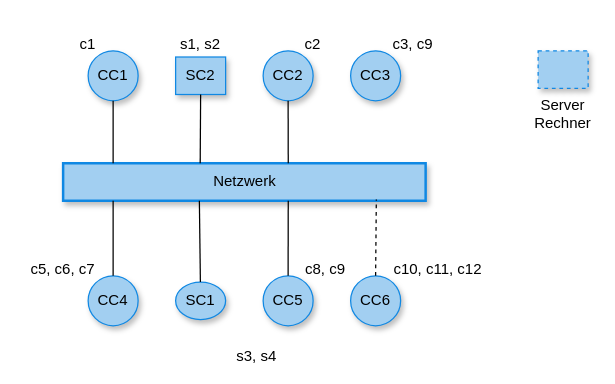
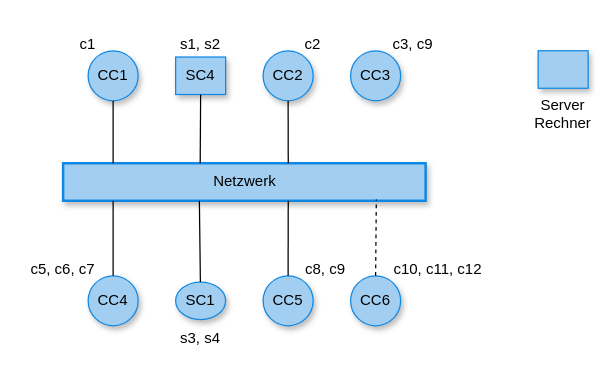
  <mxCell id="0" />
  <mxCell id="1" parent="0" />
  <mxCell id="2" value="CC1" style="ellipse;whiteSpace=wrap;html=1;aspect=fixed;fillColor=#A2CFF1;strokeColor=#1088E3;strokeWidth=1;shadow=1;gradientColor=none;" vertex="1" parent="1"><mxGeometry x="70" y="40" width="40" height="40" as="geometry" /></mxCell>
  <mxCell id="3" value="Netzwerk" style="html=1;imageAspect=0;fillColor=#a2cff1;strokeColor=#1088E3;strokeWidth=2;shadow=1;labelPosition=center;verticalLabelPosition=middle;align=center;verticalAlign=middle;" vertex="1" parent="1"><mxGeometry x="50" y="130" width="290" height="30" as="geometry" /></mxCell>
- <mxCell id="4" value="SC2" style="whiteSpace=wrap;html=1;imageAspect=0;fillColor=#A2CFF1;strokeColor=#1088E3;strokeWidth=1;shadow=1;gradientColor=none;" vertex="1" parent="1"><mxGeometry x="140" y="45" width="40" height="30" as="geometry" /></mxCell>
+ <mxCell id="4" value="SC4" style="whiteSpace=wrap;html=1;imageAspect=0;fillColor=#A2CFF1;strokeColor=#1088E3;strokeWidth=1;shadow=1;gradientColor=none;" vertex="1" parent="1"><mxGeometry x="140" y="45" width="40" height="30" as="geometry" /></mxCell>
  <mxCell id="5" value="CC2" style="ellipse;whiteSpace=wrap;html=1;aspect=fixed;fillColor=#A2CFF1;strokeColor=#1088E3;strokeWidth=1;shadow=1;gradientColor=none;" vertex="1" parent="1"><mxGeometry x="210" y="40" width="40" height="40" as="geometry" /></mxCell>
  <mxCell id="6" value="CC3" style="ellipse;whiteSpace=wrap;html=1;aspect=fixed;fillColor=#A2CFF1;strokeColor=#1088E3;strokeWidth=1;shadow=1;gradientColor=none;" vertex="1" parent="1"><mxGeometry x="280" y="40" width="40" height="40" as="geometry" /></mxCell>
  <mxCell id="7" value="CC4" style="ellipse;whiteSpace=wrap;html=1;aspect=fixed;fillColor=#A2CFF1;strokeColor=#1088E3;strokeWidth=1;shadow=1;gradientColor=none;" vertex="1" parent="1"><mxGeometry x="70" y="220" width="40" height="40" as="geometry" /></mxCell>
  <mxCell id="8" value="SC1" style="ellipse;whiteSpace=wrap;html=1;imageAspect=0;fillColor=#A2CFF1;strokeColor=#1088E3;strokeWidth=1;shadow=1;gradientColor=none;" vertex="1" parent="1"><mxGeometry x="140" y="225" width="40" height="30" as="geometry" /></mxCell>
  <mxCell id="9" value="CC5" style="ellipse;whiteSpace=wrap;html=1;aspect=fixed;fillColor=#A2CFF1;strokeColor=#1088E3;strokeWidth=1;shadow=1;gradientColor=none;" vertex="1" parent="1"><mxGeometry x="210" y="220" width="40" height="40" as="geometry" /></mxCell>
  <mxCell id="10" value="CC6" style="ellipse;whiteSpace=wrap;html=1;aspect=fixed;fillColor=#A2CFF1;strokeColor=#1088E3;strokeWidth=1;shadow=1;gradientColor=none;" vertex="1" parent="1"><mxGeometry x="280" y="220" width="40" height="40" as="geometry" /></mxCell>
  <mxCell id="11" value="c1" style="text;html=1;strokeColor=none;fillColor=none;align=center;verticalAlign=middle;whiteSpace=wrap;rounded=0;" vertex="1" parent="1"><mxGeometry x="50" y="20" width="40" height="30" as="geometry" /></mxCell>
  <mxCell id="12" value="s1, s2" style="text;html=1;strokeColor=none;fillColor=none;align=center;verticalAlign=middle;whiteSpace=wrap;rounded=0;" vertex="1" parent="1"><mxGeometry x="140" y="20" width="40" height="30" as="geometry" /></mxCell>
  <mxCell id="13" value="c2" style="text;html=1;strokeColor=none;fillColor=none;align=center;verticalAlign=middle;whiteSpace=wrap;rounded=0;" vertex="1" parent="1"><mxGeometry x="230" y="20" width="40" height="30" as="geometry" /></mxCell>
  <mxCell id="14" value="c3, c9" style="text;html=1;strokeColor=none;fillColor=none;align=center;verticalAlign=middle;whiteSpace=wrap;rounded=0;" vertex="1" parent="1"><mxGeometry x="310" y="20" width="40" height="30" as="geometry" /></mxCell>
  <mxCell id="15" value="c10, c11, c12" style="text;html=1;strokeColor=none;fillColor=none;align=center;verticalAlign=middle;whiteSpace=wrap;rounded=0;" vertex="1" parent="1"><mxGeometry x="310" y="200" width="80" height="30" as="geometry" /></mxCell>
  <mxCell id="16" value="c8, c9" style="text;html=1;strokeColor=none;fillColor=none;align=center;verticalAlign=middle;whiteSpace=wrap;rounded=0;" vertex="1" parent="1"><mxGeometry x="240" y="200" width="40" height="30" as="geometry" /></mxCell>
- <mxCell id="17" value="s3, s4" style="text;html=1;strokeColor=none;fillColor=none;align=center;verticalAlign=middle;whiteSpace=wrap;rounded=0;" vertex="1" parent="1"><mxGeometry x="185" y="270" width="40" height="30" as="geometry" /></mxCell>
+ <mxCell id="17" value="s3, s4" style="text;html=1;strokeColor=none;fillColor=none;align=center;verticalAlign=middle;whiteSpace=wrap;rounded=0;" vertex="1" parent="1"><mxGeometry x="140" y="255" width="40" height="30" as="geometry" /></mxCell>
  <mxCell id="18" value="c5, c6, c7" style="text;html=1;strokeColor=none;fillColor=none;align=center;verticalAlign=middle;whiteSpace=wrap;rounded=0;" vertex="1" parent="1"><mxGeometry x="20" y="200" width="60" height="30" as="geometry" /></mxCell>
  <mxCell id="19" value="" style="endArrow=none;html=1;rounded=0;exitX=0.138;exitY=0;exitDx=0;exitDy=0;exitPerimeter=0;" edge="1" parent="1" source="3" target="2"><mxGeometry width="50" height="50" relative="1" as="geometry"><mxPoint x="10" y="115" as="sourcePoint" /><mxPoint x="10" y="75" as="targetPoint" /></mxGeometry></mxCell>
  <mxCell id="20" value="" style="endArrow=none;html=1;rounded=0;" edge="1" parent="1" source="7"><mxGeometry width="50" height="50" relative="1" as="geometry"><mxPoint x="90" y="200" as="sourcePoint" /><mxPoint x="90" y="160" as="targetPoint" /></mxGeometry></mxCell>
  <mxCell id="21" value="" style="endArrow=none;html=1;rounded=0;" edge="1" parent="1" source="8"><mxGeometry width="50" height="50" relative="1" as="geometry"><mxPoint x="159.31" y="220" as="sourcePoint" /><mxPoint x="159" y="160" as="targetPoint" /></mxGeometry></mxCell>
  <mxCell id="22" value="" style="endArrow=none;html=1;rounded=0;entryX=0.5;entryY=1;entryDx=0;entryDy=0;" edge="1" parent="1" target="4"><mxGeometry width="50" height="50" relative="1" as="geometry"><mxPoint x="159.66" y="130" as="sourcePoint" /><mxPoint x="160" y="80" as="targetPoint" /></mxGeometry></mxCell>
  <mxCell id="23" value="" style="endArrow=none;html=1;rounded=0;exitX=0.621;exitY=0;exitDx=0;exitDy=0;exitPerimeter=0;" edge="1" parent="1" source="3" target="5"><mxGeometry width="50" height="50" relative="1" as="geometry"><mxPoint x="120" y="250" as="sourcePoint" /><mxPoint x="120" y="190" as="targetPoint" /></mxGeometry></mxCell>
  <mxCell id="24" value="" style="endArrow=none;html=1;rounded=0;exitX=0.621;exitY=1;exitDx=0;exitDy=0;exitPerimeter=0;" edge="1" parent="1" source="3" target="9"><mxGeometry width="50" height="50" relative="1" as="geometry"><mxPoint x="130" y="260" as="sourcePoint" /><mxPoint x="130" y="200" as="targetPoint" /></mxGeometry></mxCell>
  <mxCell id="25" value="" style="endArrow=none;html=1;rounded=0;entryX=0.864;entryY=0.966;entryDx=0;entryDy=0;entryPerimeter=0;dashed=1;" edge="1" parent="1" source="10" target="3"><mxGeometry width="50" height="50" relative="1" as="geometry"><mxPoint x="150" y="280" as="sourcePoint" /><mxPoint x="150" y="220" as="targetPoint" /></mxGeometry></mxCell>
- <mxCell id="26" value="Server Rechner" style="whiteSpace=wrap;html=1;imageAspect=0;fillColor=#A2CFF1;strokeColor=#1088E3;strokeWidth=1;shadow=1;gradientColor=none;labelPosition=center;verticalLabelPosition=bottom;align=center;verticalAlign=top;dashed=1;" vertex="1" parent="1"><mxGeometry x="430" y="40" width="40" height="30" as="geometry" /></mxCell>
+ <mxCell id="26" value="Server Rechner" style="whiteSpace=wrap;html=1;imageAspect=0;fillColor=#A2CFF1;strokeColor=#1088E3;strokeWidth=1;shadow=1;gradientColor=none;labelPosition=center;verticalLabelPosition=bottom;align=center;verticalAlign=top;" vertex="1" parent="1"><mxGeometry x="430" y="40" width="40" height="30" as="geometry" /></mxCell>
